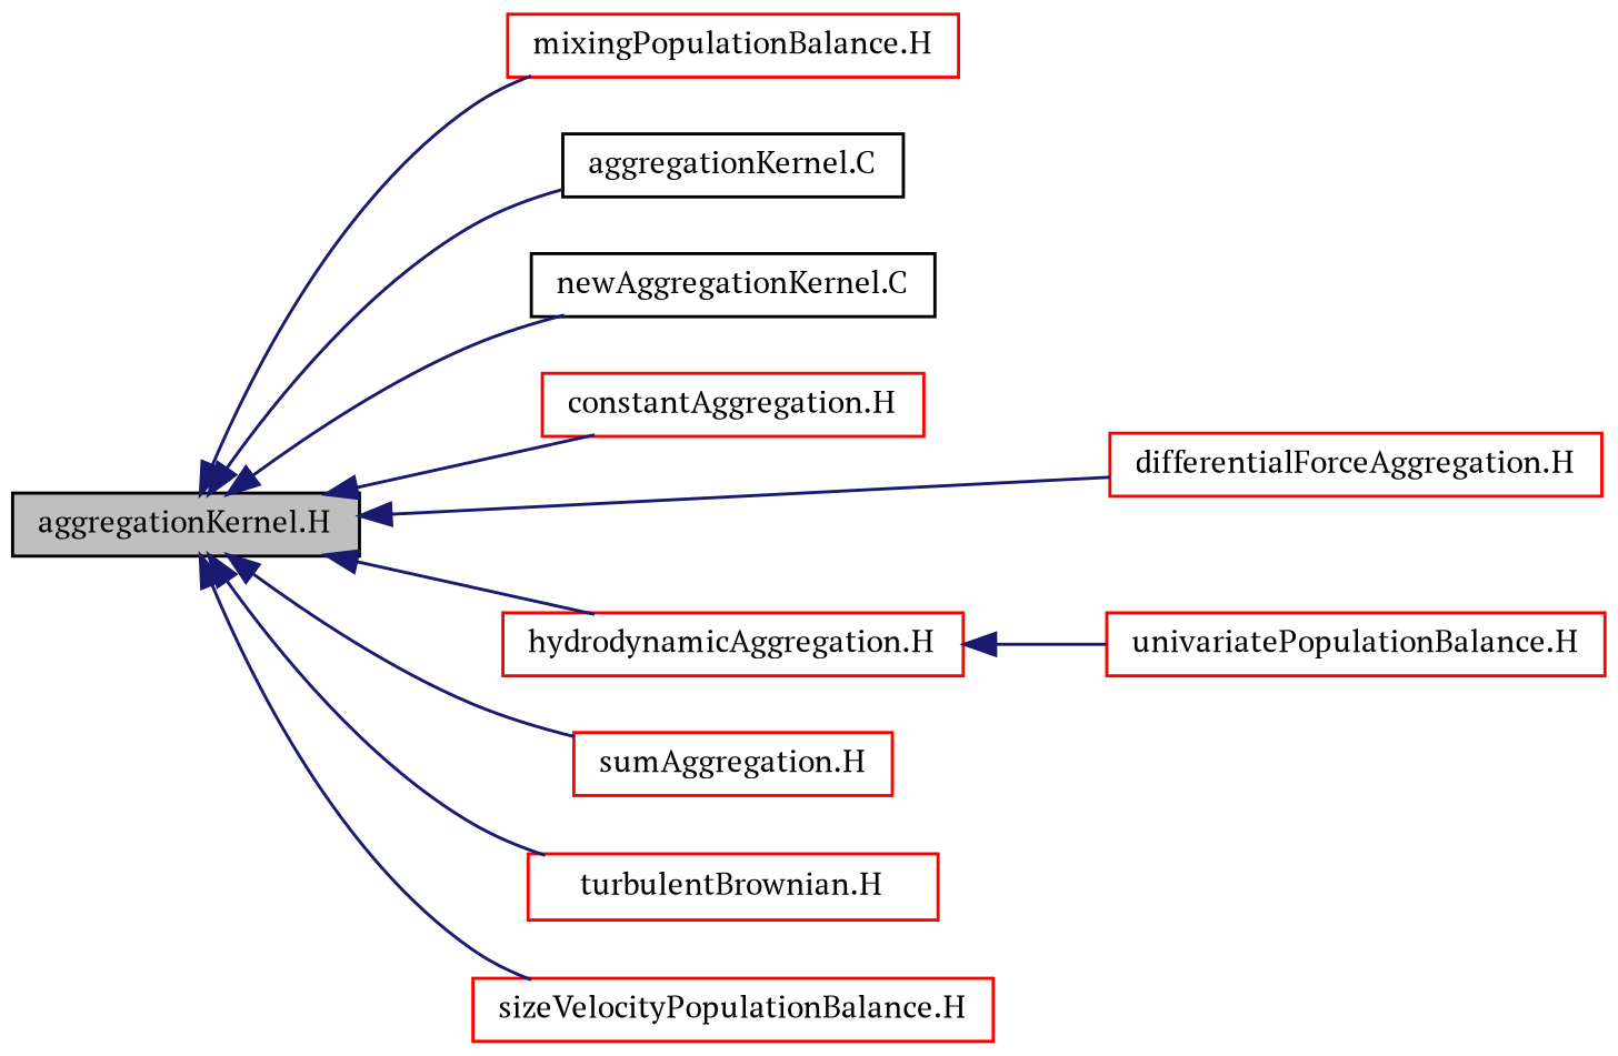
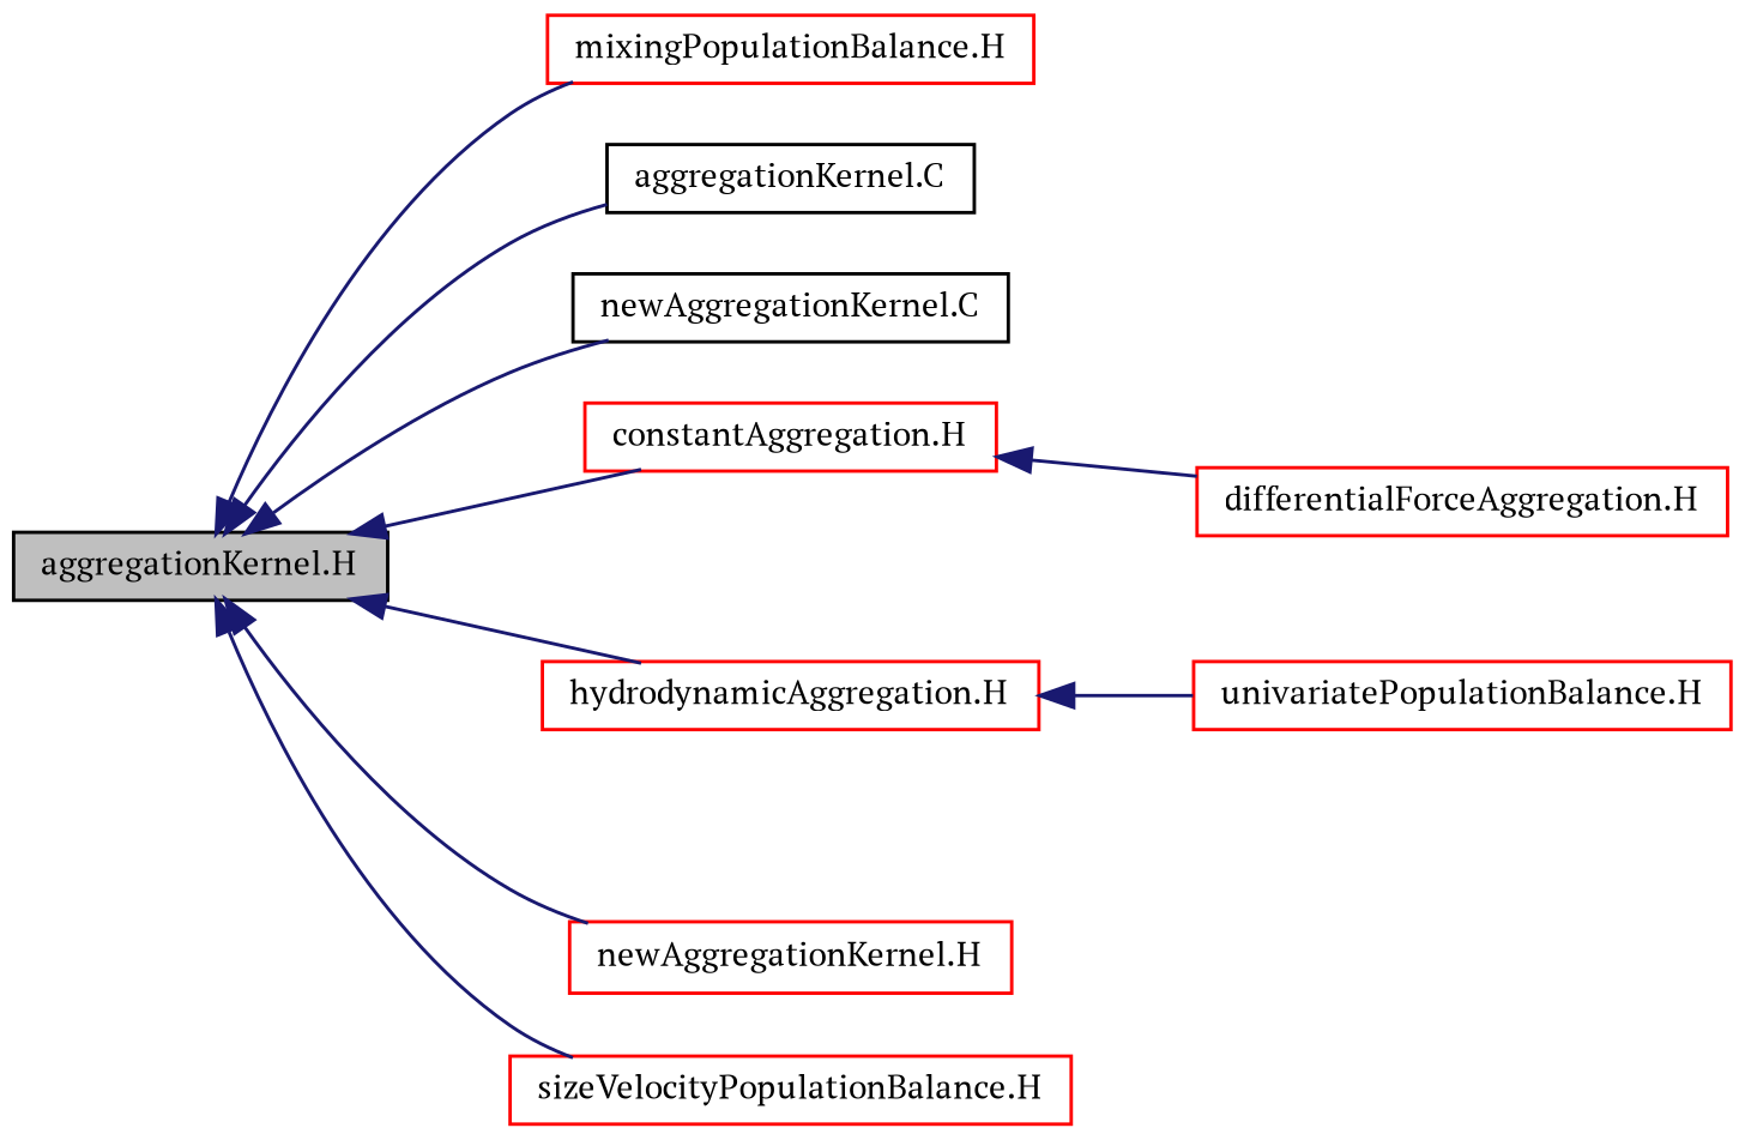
  digraph {
    fontname="PT Serif"
    rankdir=LR
    node [color=red fontname="PT Serif" fontsize=10 shape=record]
    edge [color=midnightblue dir=back fontname="PT Serif" fontsize=10 labelfontname=Helvetica labelfontsize=10 style=solid]
    n1 [color=black fillcolor=grey75 fontcolor=black height=0.2 label="aggregationKernel.H" style=filled width=0.4]
    n2 [height=0.2 label="mixingPopulationBalance.H" width=0.4]
    n3 [color=black height=0.2 label="aggregationKernel.C" width=0.4]
    n4 [color=black height=0.2 label="newAggregationKernel.C" width=0.4]
    n5 [height=0.2 label="constantAggregation.H" width=0.4]
    n6 [height=0.2 label="differentialForceAggregation.H" width=0.4]
    n7 [height=0.2 label="hydrodynamicAggregation.H" width=0.4]
-   n8 [height=0.2 label="sumAggregation.H" width=0.4]
-   n9 [height=0.2 label="turbulentBrownian.H" width=0.4]
+   n9 [height=0.2 label="newAggregationKernel.H" width=0.4]
    n10 [height=0.2 label="sizeVelocityPopulationBalance.H" width=0.4]
    n11 [height=0.2 label="univariatePopulationBalance.H" width=0.4]
    n1 -> n2
    n1 -> n3
    n1 -> n4
    n1 -> n5
-   n1 -> n6
+   n5 -> n6
    n1 -> n7
-   n1 -> n8
    n1 -> n9
    n1 -> n10
    n7 -> n11
  }
